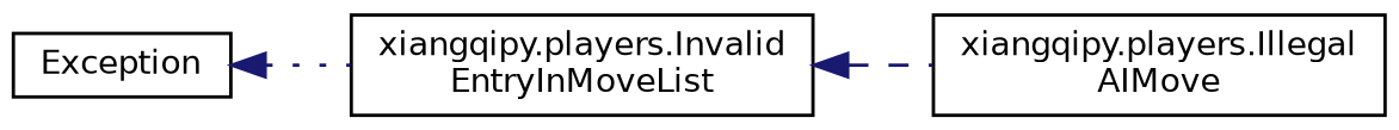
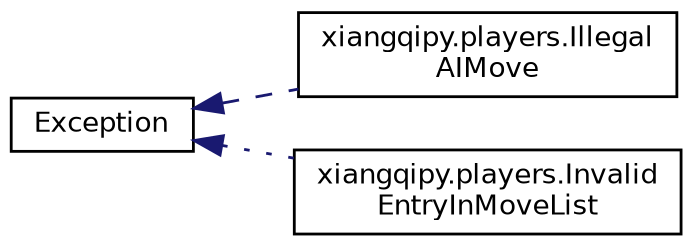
  digraph {
    rankdir=LR
    node [color=black fillcolor=white fontname=Helvetica fontsize=10 shape=record style=filled]
    edge [color=midnightblue dir=back fontname=Helvetica fontsize=10 labelfontname=Helvetica labelfontsize=10]
    n1 [height=0.2 label=Exception width=0.4]
    n2 [height=0.2 label="xiangqipy.players.Illegal\lAIMove" width=0.4]
    n3 [height=0.2 label="xiangqipy.players.Invalid\lEntryInMoveList" width=0.4]
-   n3 -> n2 [style=dashed]
+   n1 -> n2 [style=dashed]
    n1 -> n3 [style=dotted]
  }
